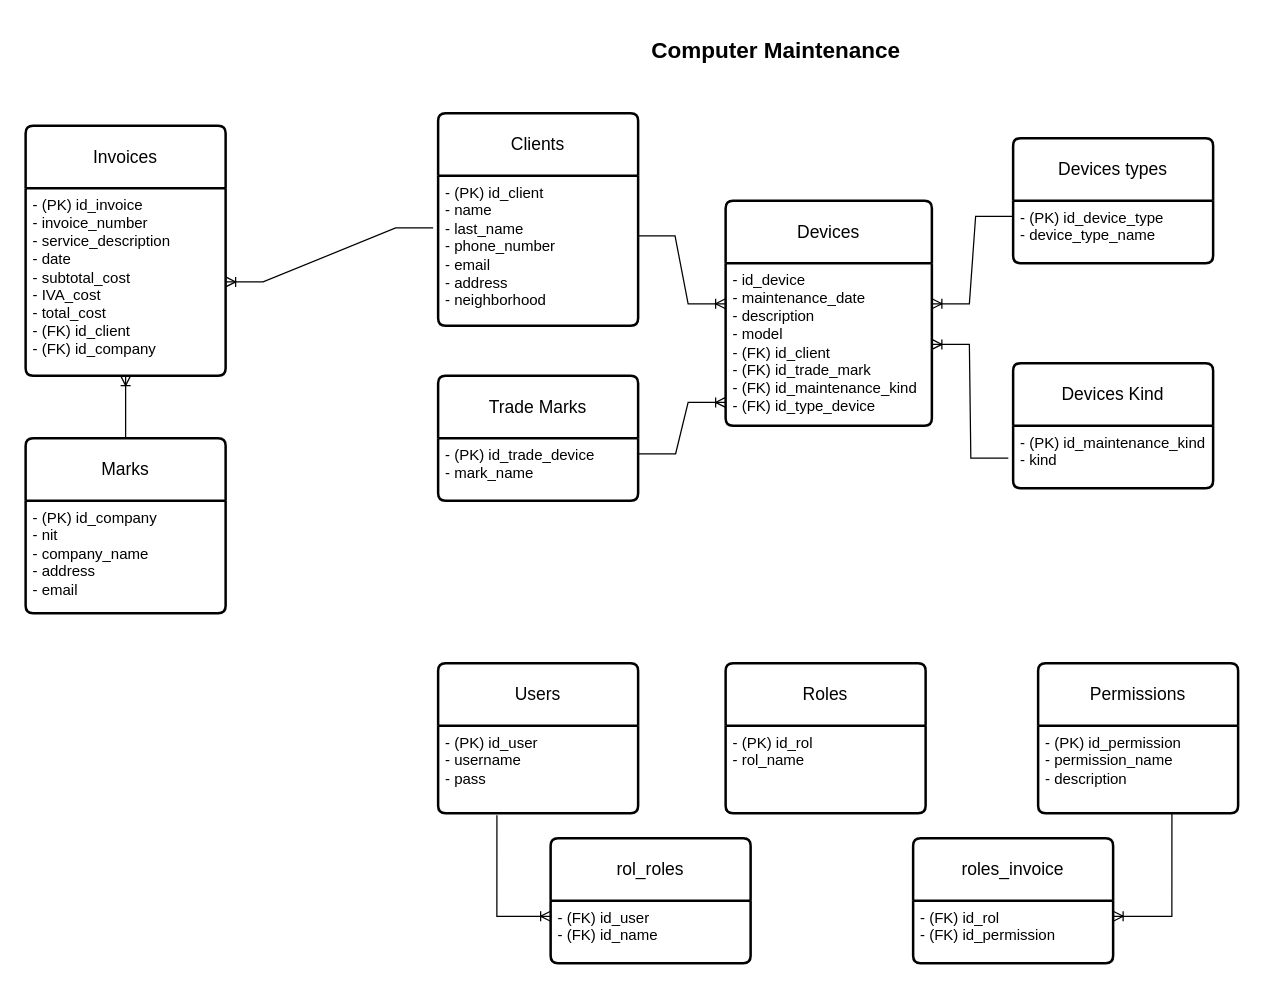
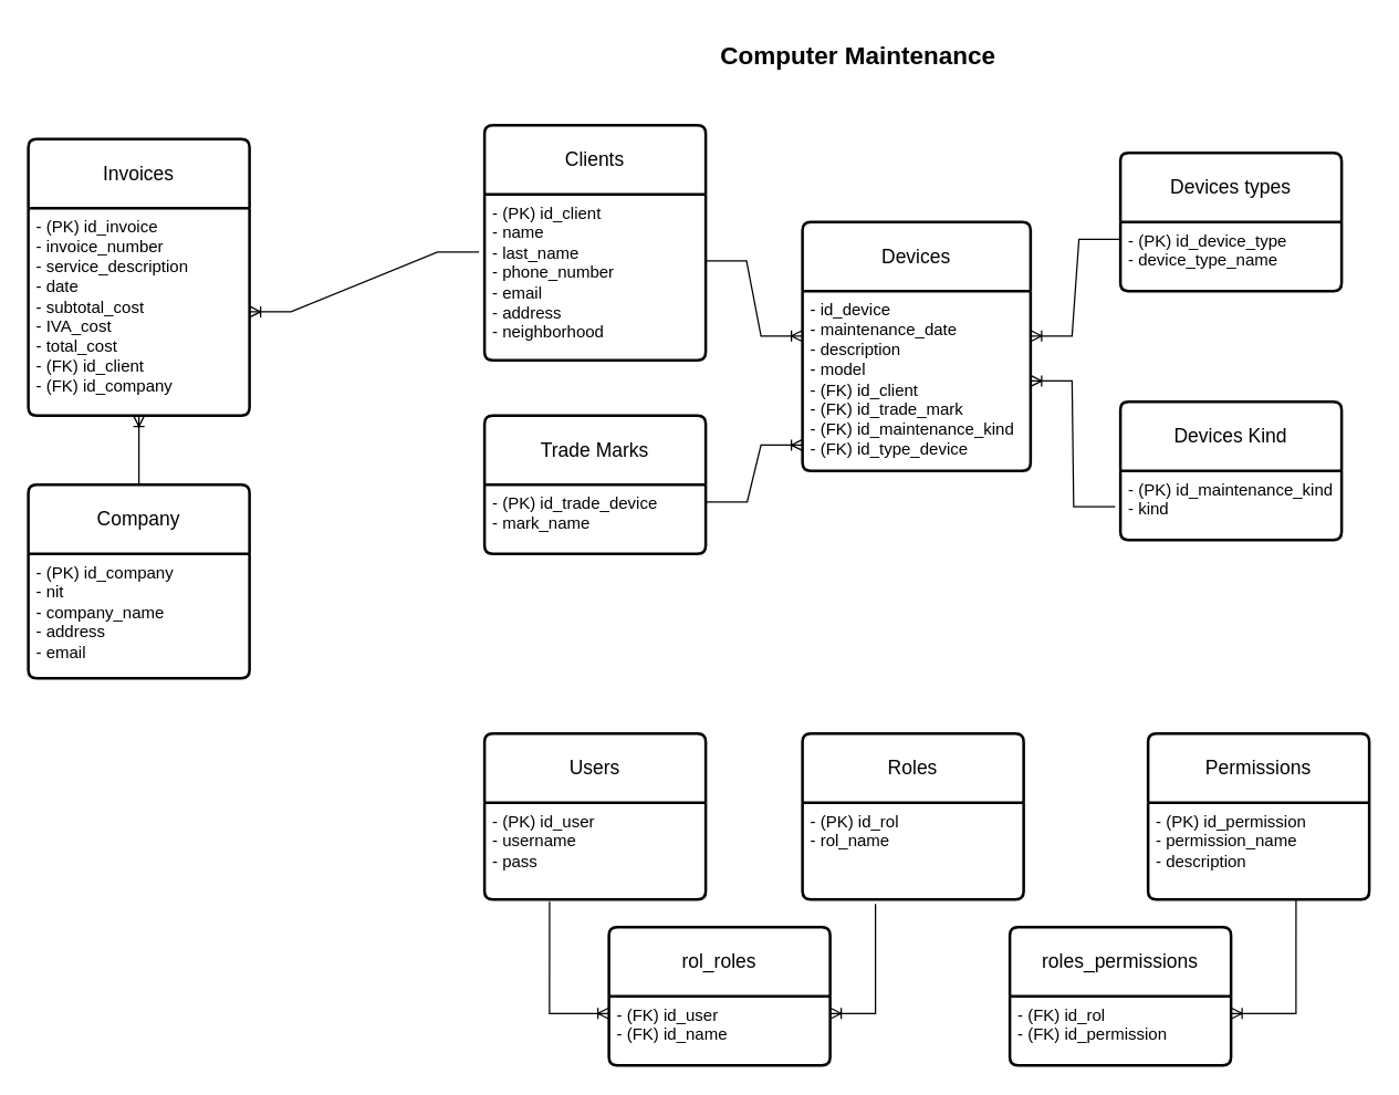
  <mxCell id="0" />
  <mxCell id="1" parent="0" />
  <mxCell id="2" value="Clients" style="swimlane;childLayout=stackLayout;horizontal=1;startSize=50;horizontalStack=0;rounded=1;fontSize=14;fontStyle=0;strokeWidth=2;resizeParent=0;resizeLast=1;shadow=0;dashed=0;align=center;arcSize=4;whiteSpace=wrap;html=1;" parent="1" vertex="1"><mxGeometry x="350" y="90" width="160" height="170" as="geometry" /></mxCell>
  <mxCell id="3" value="- (PK) id_client&lt;br&gt;- name&lt;br&gt;- last_name&lt;br&gt;- phone_number&lt;br&gt;- email&lt;br&gt;&lt;div&gt;- address&lt;br&gt;- neighborhood&lt;br&gt;&lt;/div&gt;" style="align=left;strokeColor=none;fillColor=none;spacingLeft=4;fontSize=12;verticalAlign=top;resizable=0;rotatable=0;part=1;html=1;" parent="2" vertex="1"><mxGeometry y="50" width="160" height="120" as="geometry" /></mxCell>
  <mxCell id="4" value="Devices" style="swimlane;childLayout=stackLayout;horizontal=1;startSize=50;horizontalStack=0;rounded=1;fontSize=14;fontStyle=0;strokeWidth=2;resizeParent=0;resizeLast=1;shadow=0;dashed=0;align=center;arcSize=4;whiteSpace=wrap;html=1;" parent="1" vertex="1"><mxGeometry x="580" y="160" width="165" height="180" as="geometry" /></mxCell>
  <mxCell id="5" value="-&amp;nbsp;id_device&lt;br&gt;- maintenance_date&lt;br&gt;- description&lt;br&gt;- model&lt;br&gt;- (FK) id_client&lt;br&gt;- (FK) id_trade_mark&lt;br&gt;- (FK) id_maintenance_kind&lt;br&gt;- (FK) id_type_device" style="align=left;strokeColor=none;fillColor=none;spacingLeft=4;fontSize=12;verticalAlign=top;resizable=0;rotatable=0;part=1;html=1;" parent="4" vertex="1"><mxGeometry y="50" width="165" height="130" as="geometry" /></mxCell>
  <mxCell id="6" value="Devices types" style="swimlane;childLayout=stackLayout;horizontal=1;startSize=50;horizontalStack=0;rounded=1;fontSize=14;fontStyle=0;strokeWidth=2;resizeParent=0;resizeLast=1;shadow=0;dashed=0;align=center;arcSize=4;whiteSpace=wrap;html=1;" parent="1" vertex="1"><mxGeometry x="810" y="110" width="160" height="100" as="geometry" /></mxCell>
  <mxCell id="7" value="- (PK)&amp;nbsp;id_device_type&lt;br&gt;- device_type_name" style="align=left;strokeColor=none;fillColor=none;spacingLeft=4;fontSize=12;verticalAlign=top;resizable=0;rotatable=0;part=1;html=1;" parent="6" vertex="1"><mxGeometry y="50" width="160" height="50" as="geometry" /></mxCell>
  <mxCell id="8" value="" style="edgeStyle=entityRelationEdgeStyle;fontSize=12;html=1;endArrow=ERoneToMany;rounded=0;exitX=0;exitY=0.25;exitDx=0;exitDy=0;entryX=1;entryY=0.25;entryDx=0;entryDy=0;" parent="1" source="7" target="5" edge="1"><mxGeometry width="100" height="100" relative="1" as="geometry"><mxPoint x="620" y="450" as="sourcePoint" /><mxPoint x="720" y="350" as="targetPoint" /></mxGeometry></mxCell>
  <mxCell id="9" value="&lt;span style=&quot;font-size: 18px;&quot;&gt;&lt;b&gt;Computer Maintenance&lt;/b&gt;&lt;/span&gt;" style="text;html=1;align=center;verticalAlign=middle;resizable=0;points=[];autosize=1;strokeColor=none;fillColor=none;" parent="1" vertex="1"><mxGeometry x="510" y="20" width="220" height="40" as="geometry" /></mxCell>
  <mxCell id="10" value="Trade Marks" style="swimlane;childLayout=stackLayout;horizontal=1;startSize=50;horizontalStack=0;rounded=1;fontSize=14;fontStyle=0;strokeWidth=2;resizeParent=0;resizeLast=1;shadow=0;dashed=0;align=center;arcSize=4;whiteSpace=wrap;html=1;" parent="1" vertex="1"><mxGeometry x="350" y="300" width="160" height="100" as="geometry" /></mxCell>
  <mxCell id="11" value="- (PK)&amp;nbsp;id_trade_device&lt;br&gt;- mark_name" style="align=left;strokeColor=none;fillColor=none;spacingLeft=4;fontSize=12;verticalAlign=top;resizable=0;rotatable=0;part=1;html=1;" parent="10" vertex="1"><mxGeometry y="50" width="160" height="50" as="geometry" /></mxCell>
  <mxCell id="12" value="" style="edgeStyle=entityRelationEdgeStyle;fontSize=12;html=1;endArrow=ERoneToMany;rounded=0;exitX=1;exitY=0.25;exitDx=0;exitDy=0;entryX=0;entryY=0.857;entryDx=0;entryDy=0;entryPerimeter=0;" parent="1" source="11" target="5" edge="1"><mxGeometry width="100" height="100" relative="1" as="geometry"><mxPoint x="600" y="450" as="sourcePoint" /><mxPoint x="700" y="350" as="targetPoint" /></mxGeometry></mxCell>
  <mxCell id="13" value="" style="edgeStyle=entityRelationEdgeStyle;fontSize=12;html=1;endArrow=ERoneToMany;rounded=0;exitX=0.997;exitY=0.401;exitDx=0;exitDy=0;exitPerimeter=0;entryX=0;entryY=0.25;entryDx=0;entryDy=0;" parent="1" source="3" target="5" edge="1"><mxGeometry width="100" height="100" relative="1" as="geometry"><mxPoint x="530" y="270" as="sourcePoint" /><mxPoint x="630" y="170" as="targetPoint" /></mxGeometry></mxCell>
  <mxCell id="14" value="Devices Kind" style="swimlane;childLayout=stackLayout;horizontal=1;startSize=50;horizontalStack=0;rounded=1;fontSize=14;fontStyle=0;strokeWidth=2;resizeParent=0;resizeLast=1;shadow=0;dashed=0;align=center;arcSize=4;whiteSpace=wrap;html=1;" parent="1" vertex="1"><mxGeometry x="810" y="290" width="160" height="100" as="geometry" /></mxCell>
  <mxCell id="15" value="- (PK)&amp;nbsp;id_maintenance_kind&lt;br&gt;-&amp;nbsp;kind" style="align=left;strokeColor=none;fillColor=none;spacingLeft=4;fontSize=12;verticalAlign=top;resizable=0;rotatable=0;part=1;html=1;" parent="14" vertex="1"><mxGeometry y="50" width="160" height="50" as="geometry" /></mxCell>
  <mxCell id="16" value="" style="edgeStyle=entityRelationEdgeStyle;fontSize=12;html=1;endArrow=ERoneToMany;rounded=0;exitX=-0.024;exitY=0.52;exitDx=0;exitDy=0;exitPerimeter=0;" parent="1" source="15" target="5" edge="1"><mxGeometry width="100" height="100" relative="1" as="geometry"><mxPoint x="680" y="460" as="sourcePoint" /><mxPoint x="780" y="360" as="targetPoint" /></mxGeometry></mxCell>
  <mxCell id="17" value="Users" style="swimlane;childLayout=stackLayout;horizontal=1;startSize=50;horizontalStack=0;rounded=1;fontSize=14;fontStyle=0;strokeWidth=2;resizeParent=0;resizeLast=1;shadow=0;dashed=0;align=center;arcSize=4;whiteSpace=wrap;html=1;" parent="1" vertex="1"><mxGeometry x="350" y="530" width="160" height="120" as="geometry" /></mxCell>
  <mxCell id="18" value="- (PK)&amp;nbsp;id_user&lt;br&gt;- username&lt;br&gt;- pass" style="align=left;strokeColor=none;fillColor=none;spacingLeft=4;fontSize=12;verticalAlign=top;resizable=0;rotatable=0;part=1;html=1;" parent="17" vertex="1"><mxGeometry y="50" width="160" height="70" as="geometry" /></mxCell>
  <mxCell id="19" value="Roles" style="swimlane;childLayout=stackLayout;horizontal=1;startSize=50;horizontalStack=0;rounded=1;fontSize=14;fontStyle=0;strokeWidth=2;resizeParent=0;resizeLast=1;shadow=0;dashed=0;align=center;arcSize=4;whiteSpace=wrap;html=1;" parent="1" vertex="1"><mxGeometry x="580" y="530" width="160" height="120" as="geometry" /></mxCell>
  <mxCell id="20" value="- (PK)&amp;nbsp;id_rol&lt;br&gt;- rol_name" style="align=left;strokeColor=none;fillColor=none;spacingLeft=4;fontSize=12;verticalAlign=top;resizable=0;rotatable=0;part=1;html=1;" parent="19" vertex="1"><mxGeometry y="50" width="160" height="70" as="geometry" /></mxCell>
  <mxCell id="21" value="Invoices" style="swimlane;childLayout=stackLayout;horizontal=1;startSize=50;horizontalStack=0;rounded=1;fontSize=14;fontStyle=0;strokeWidth=2;resizeParent=0;resizeLast=1;shadow=0;dashed=0;align=center;arcSize=4;whiteSpace=wrap;html=1;" parent="1" vertex="1"><mxGeometry x="20" y="100" width="160" height="200" as="geometry" /></mxCell>
  <mxCell id="22" value="- (PK)&amp;nbsp;id_invoice&lt;div&gt;- invoice_number&lt;br&gt;- service_description&lt;br&gt;- date&lt;div&gt;- subtotal_cost&lt;/div&gt;&lt;div&gt;- IVA_cost&lt;/div&gt;&lt;div&gt;- total_cost&lt;/div&gt;&lt;div&gt;- (FK) id_client&lt;/div&gt;&lt;div&gt;- (FK) id_company&lt;/div&gt;&lt;/div&gt;" style="align=left;strokeColor=none;fillColor=none;spacingLeft=4;fontSize=12;verticalAlign=top;resizable=0;rotatable=0;part=1;html=1;" parent="21" vertex="1"><mxGeometry y="50" width="160" height="150" as="geometry" /></mxCell>
  <mxCell id="23" value="Permissions" style="swimlane;childLayout=stackLayout;horizontal=1;startSize=50;horizontalStack=0;rounded=1;fontSize=14;fontStyle=0;strokeWidth=2;resizeParent=0;resizeLast=1;shadow=0;dashed=0;align=center;arcSize=4;whiteSpace=wrap;html=1;" parent="1" vertex="1"><mxGeometry x="830" y="530" width="160" height="120" as="geometry" /></mxCell>
  <mxCell id="24" value="- (PK)&amp;nbsp;id_permission&lt;br&gt;- permission_name&lt;br&gt;- description" style="align=left;strokeColor=none;fillColor=none;spacingLeft=4;fontSize=12;verticalAlign=top;resizable=0;rotatable=0;part=1;html=1;" parent="23" vertex="1"><mxGeometry y="50" width="160" height="70" as="geometry" /></mxCell>
- <mxCell id="25" value="roles_invoice" style="swimlane;childLayout=stackLayout;horizontal=1;startSize=50;horizontalStack=0;rounded=1;fontSize=14;fontStyle=0;strokeWidth=2;resizeParent=0;resizeLast=1;shadow=0;dashed=0;align=center;arcSize=4;whiteSpace=wrap;html=1;" parent="1" vertex="1"><mxGeometry x="730" y="670" width="160" height="100" as="geometry" /></mxCell>
+ <mxCell id="25" value="roles_permissions" style="swimlane;childLayout=stackLayout;horizontal=1;startSize=50;horizontalStack=0;rounded=1;fontSize=14;fontStyle=0;strokeWidth=2;resizeParent=0;resizeLast=1;shadow=0;dashed=0;align=center;arcSize=4;whiteSpace=wrap;html=1;" parent="1" vertex="1"><mxGeometry x="730" y="670" width="160" height="100" as="geometry" /></mxCell>
  <mxCell id="26" value="- (FK) id_rol&lt;br&gt;- (FK) id_permission" style="align=left;strokeColor=none;fillColor=none;spacingLeft=4;fontSize=12;verticalAlign=top;resizable=0;rotatable=0;part=1;html=1;" parent="25" vertex="1"><mxGeometry y="50" width="160" height="50" as="geometry" /></mxCell>
  <mxCell id="27" style="edgeStyle=orthogonalEdgeStyle;rounded=0;orthogonalLoop=1;jettySize=auto;html=1;exitX=0.5;exitY=1;exitDx=0;exitDy=0;" parent="25" edge="1"><mxGeometry relative="1" as="geometry"><mxPoint x="15" y="100" as="sourcePoint" /><mxPoint x="15" y="100" as="targetPoint" /></mxGeometry></mxCell>
  <mxCell id="28" value="rol_roles" style="swimlane;childLayout=stackLayout;horizontal=1;startSize=50;horizontalStack=0;rounded=1;fontSize=14;fontStyle=0;strokeWidth=2;resizeParent=0;resizeLast=1;shadow=0;dashed=0;align=center;arcSize=4;whiteSpace=wrap;html=1;" parent="1" vertex="1"><mxGeometry x="440" y="670" width="160" height="100" as="geometry" /></mxCell>
  <mxCell id="29" value="- (FK) id_user&lt;br&gt;- (FK) id_name" style="align=left;strokeColor=none;fillColor=none;spacingLeft=4;fontSize=12;verticalAlign=top;resizable=0;rotatable=0;part=1;html=1;" parent="28" vertex="1"><mxGeometry y="50" width="160" height="50" as="geometry" /></mxCell>
  <mxCell id="30" value="" style="edgeStyle=orthogonalEdgeStyle;fontSize=12;html=1;endArrow=ERoneToMany;rounded=0;entryX=0;entryY=0.25;entryDx=0;entryDy=0;exitX=0.294;exitY=1.024;exitDx=0;exitDy=0;exitPerimeter=0;" parent="1" source="18" target="29" edge="1"><mxGeometry width="100" height="100" relative="1" as="geometry"><mxPoint x="375" y="710" as="sourcePoint" /><mxPoint x="495" y="720" as="targetPoint" /></mxGeometry></mxCell>
+ <mxCell id="31" value="" style="edgeStyle=orthogonalEdgeStyle;fontSize=12;html=1;endArrow=ERoneToMany;rounded=0;exitX=0.33;exitY=1.048;exitDx=0;exitDy=0;entryX=1;entryY=0.25;entryDx=0;entryDy=0;exitPerimeter=0;" parent="1" source="20" target="29" edge="1"><mxGeometry width="100" height="100" relative="1" as="geometry"><mxPoint x="585" y="870" as="sourcePoint" /><mxPoint x="685" y="770" as="targetPoint" /></mxGeometry></mxCell>
  <mxCell id="32" value="" style="edgeStyle=orthogonalEdgeStyle;fontSize=12;html=1;endArrow=ERoneToMany;rounded=0;exitX=0.669;exitY=1;exitDx=0;exitDy=0;exitPerimeter=0;entryX=1;entryY=0.25;entryDx=0;entryDy=0;" parent="1" source="24" target="26" edge="1"><mxGeometry width="100" height="100" relative="1" as="geometry"><mxPoint x="930" y="770" as="sourcePoint" /><mxPoint x="1030" y="670" as="targetPoint" /></mxGeometry></mxCell>
- <mxCell id="33" value="Marks" style="swimlane;childLayout=stackLayout;horizontal=1;startSize=50;horizontalStack=0;rounded=1;fontSize=14;fontStyle=0;strokeWidth=2;resizeParent=0;resizeLast=1;shadow=0;dashed=0;align=center;arcSize=4;whiteSpace=wrap;html=1;" parent="1" vertex="1"><mxGeometry x="20" y="350" width="160" height="140" as="geometry" /></mxCell>
+ <mxCell id="33" value="Company" style="swimlane;childLayout=stackLayout;horizontal=1;startSize=50;horizontalStack=0;rounded=1;fontSize=14;fontStyle=0;strokeWidth=2;resizeParent=0;resizeLast=1;shadow=0;dashed=0;align=center;arcSize=4;whiteSpace=wrap;html=1;" parent="1" vertex="1"><mxGeometry x="20" y="350" width="160" height="140" as="geometry" /></mxCell>
  <mxCell id="34" value="- (PK) id_company&lt;div&gt;- nit&lt;br&gt;- company_name&lt;br&gt;- address&lt;div&gt;- email&lt;/div&gt;&lt;/div&gt;" style="align=left;strokeColor=none;fillColor=none;spacingLeft=4;fontSize=12;verticalAlign=top;resizable=0;rotatable=0;part=1;html=1;" parent="33" vertex="1"><mxGeometry y="50" width="160" height="90" as="geometry" /></mxCell>
  <mxCell id="35" value="" style="edgeStyle=entityRelationEdgeStyle;fontSize=12;html=1;endArrow=ERoneToMany;rounded=0;exitX=-0.025;exitY=0.349;exitDx=0;exitDy=0;exitPerimeter=0;entryX=1;entryY=0.5;entryDx=0;entryDy=0;" parent="1" source="3" target="22" edge="1"><mxGeometry width="100" height="100" relative="1" as="geometry"><mxPoint x="250" y="340" as="sourcePoint" /><mxPoint x="350" y="240" as="targetPoint" /></mxGeometry></mxCell>
  <mxCell id="36" value="" style="fontSize=12;html=1;endArrow=ERoneToMany;rounded=0;exitX=0.5;exitY=0;exitDx=0;exitDy=0;entryX=0.5;entryY=1;entryDx=0;entryDy=0;" parent="1" source="33" target="22" edge="1"><mxGeometry width="100" height="100" relative="1" as="geometry"><mxPoint x="120" y="620" as="sourcePoint" /><mxPoint x="220" y="520" as="targetPoint" /></mxGeometry></mxCell>
